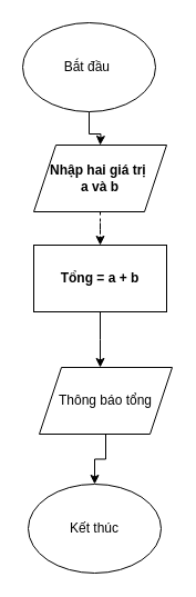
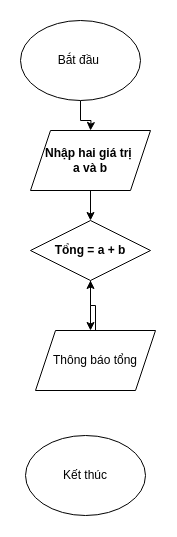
  <mxCell id="0" />
  <mxCell id="1" parent="0" />
  <mxCell id="2" value="" style="edgeStyle=orthogonalEdgeStyle;rounded=0;orthogonalLoop=1;jettySize=auto;html=1;" edge="1" parent="1" source="3"><mxGeometry relative="1" as="geometry"><mxPoint x="90" y="130" as="targetPoint" /></mxGeometry></mxCell>
  <mxCell id="3" value="&lt;font style=&quot;vertical-align: inherit;&quot;&gt;&lt;font style=&quot;vertical-align: inherit;&quot;&gt;Bắt đầu&amp;nbsp;&lt;/font&gt;&lt;/font&gt;" style="ellipse;whiteSpace=wrap;html=1;labelBackgroundColor=none;" vertex="1" parent="1"><mxGeometry x="20" y="20" width="120" height="80" as="geometry" /></mxCell>
- <mxCell id="4" value="" style="edgeStyle=orthogonalEdgeStyle;rounded=0;orthogonalLoop=1;jettySize=auto;html=1;dashed=1;" edge="1" parent="1" source="5" target="7"><mxGeometry relative="1" as="geometry" /></mxCell>
+ <mxCell id="4" value="" style="edgeStyle=orthogonalEdgeStyle;rounded=0;orthogonalLoop=1;jettySize=auto;html=1;" edge="1" parent="1" source="5" target="7"><mxGeometry relative="1" as="geometry" /></mxCell>
  <mxCell id="5" value="Nhập hai giá trị&amp;nbsp;&lt;div&gt;a và b&lt;/div&gt;" style="shape=parallelogram;perimeter=parallelogramPerimeter;whiteSpace=wrap;html=1;fixedSize=1;fontStyle=1" vertex="1" parent="1"><mxGeometry x="30" y="130" width="120" height="60" as="geometry" /></mxCell>
  <mxCell id="6" value="" style="edgeStyle=orthogonalEdgeStyle;rounded=0;orthogonalLoop=1;jettySize=auto;html=1;" edge="1" parent="1" source="7"><mxGeometry relative="1" as="geometry"><mxPoint x="90" y="330" as="targetPoint" /></mxGeometry></mxCell>
- <mxCell id="7" value="Tổng = a + b" style="rounded=0;whiteSpace=wrap;html=1;fontStyle=1" vertex="1" parent="1"><mxGeometry x="30" y="220" width="120" height="60" as="geometry" /></mxCell>
- <mxCell id="8" value="" style="edgeStyle=orthogonalEdgeStyle;rounded=0;orthogonalLoop=1;jettySize=auto;html=1;" edge="1" parent="1" source="9" target="10"><mxGeometry relative="1" as="geometry" /></mxCell>
+ <mxCell id="7" value="Tổng = a + b" style="rhombus;whiteSpace=wrap;html=1;fontStyle=1;" vertex="1" parent="1"><mxGeometry x="30" y="220" width="120" height="60" as="geometry" /></mxCell>
+ <mxCell id="8" value="" style="edgeStyle=orthogonalEdgeStyle;rounded=0;orthogonalLoop=1;jettySize=auto;html=1;" edge="1" parent="1" source="9" target="7"><mxGeometry relative="1" as="geometry" /></mxCell>
  <mxCell id="9" value="Thông báo tổng" style="shape=parallelogram;perimeter=parallelogramPerimeter;whiteSpace=wrap;html=1;fixedSize=1;" vertex="1" parent="1"><mxGeometry x="35" y="330" width="120" height="60" as="geometry" /></mxCell>
  <mxCell id="10" value="Kết thúc" style="ellipse;whiteSpace=wrap;html=1;" vertex="1" parent="1"><mxGeometry x="25" y="435" width="120" height="80" as="geometry" /></mxCell>
